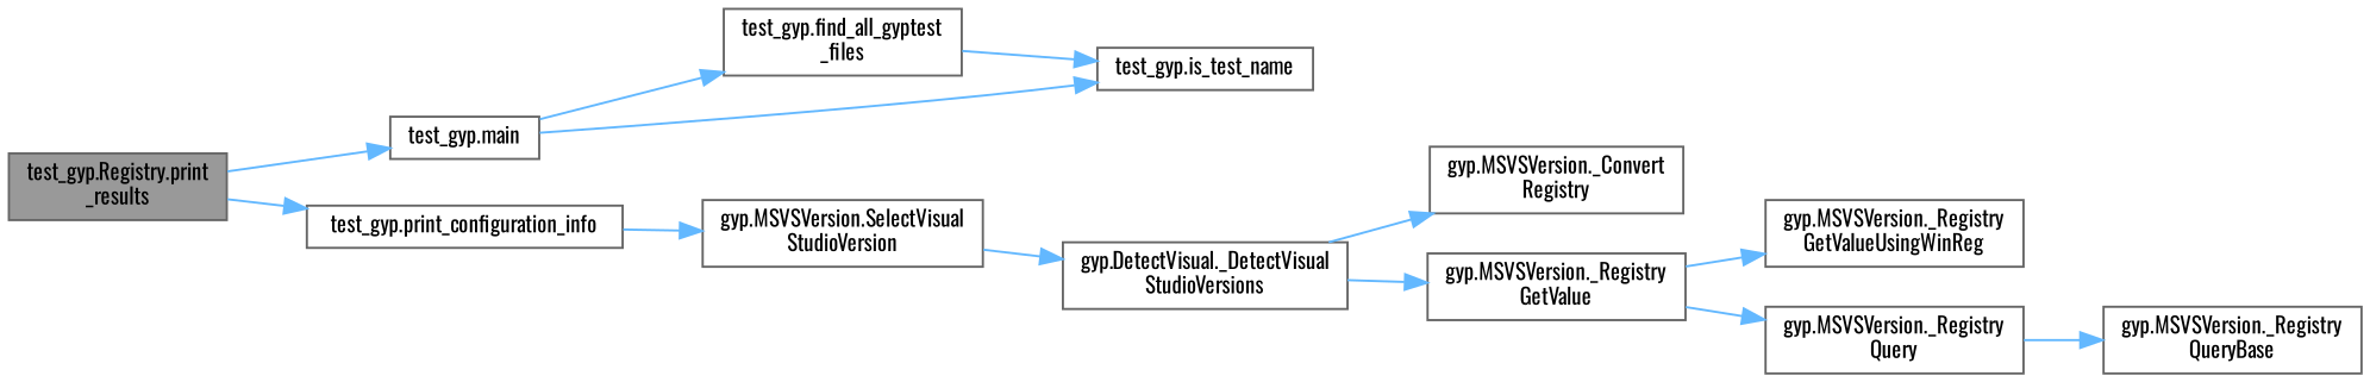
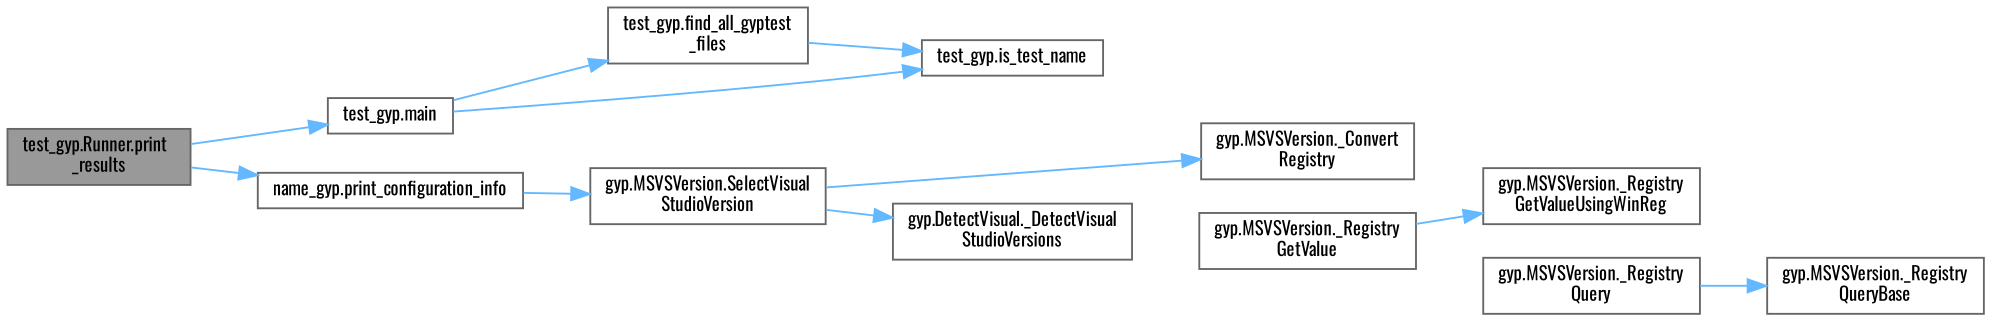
  digraph {
    fontname=Oswald
    rankdir=LR
    node [color=grey40 fillcolor=white fontname=Oswald fontsize=10 shape=box style=filled]
    edge [color=steelblue1 fontname=Oswald fontsize=10 labelfontname=Helvetica labelfontsize=10 style=solid]
-   n1 [color=gray40 fillcolor=grey60 fontcolor=black height=0.2 label="test_gyp.Registry.print\l_results" width=0.4]
+   n1 [color=gray40 fillcolor=grey60 fontcolor=black height=0.2 label="test_gyp.Runner.print\l_results" width=0.4]
    n2 [height=0.2 label="test_gyp.main" width=0.4]
-   n3 [height=0.2 label="test_gyp.print_configuration_info" width=0.4]
+   n3 [height=0.2 label="name_gyp.print_configuration_info" width=0.4]
    n4 [height=0.2 label="test_gyp.find_all_gyptest\l_files" width=0.4]
    n5 [height=0.2 label="test_gyp.is_test_name" width=0.4]
    n6 [height=0.2 label="gyp.MSVSVersion.SelectVisual\lStudioVersion" width=0.4]
    n7 [height=0.2 label="gyp.DetectVisual._DetectVisual\lStudioVersions" width=0.4]
    n8 [height=0.2 label="gyp.MSVSVersion._Convert\lRegistry" width=0.4]
    n9 [height=0.2 label="gyp.MSVSVersion._Registry\lGetValue" width=0.4]
    n10 [height=0.2 label="gyp.MSVSVersion._Registry\lGetValueUsingWinReg" width=0.4]
    n11 [height=0.2 label="gyp.MSVSVersion._Registry\lQuery" width=0.4]
    n12 [height=0.2 label="gyp.MSVSVersion._Registry\lQueryBase" width=0.4]
    n1 -> n2
    n1 -> n3
    n2 -> n4
    n2 -> n5
    n3 -> n6
    n4 -> n5
    n6 -> n7
-   n7 -> n8
-   n7 -> n9
+   n6 -> n8
    n9 -> n10
-   n9 -> n11
    n11 -> n12
  }
